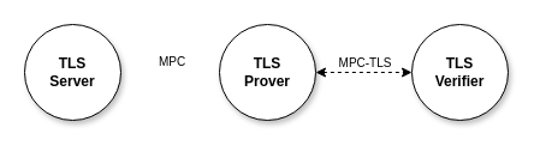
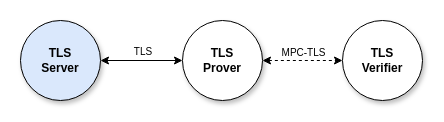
  <mxCell id="0" />
  <mxCell id="1" parent="0" />
  <mxCell id="2" value="TLS&lt;br&gt;Prover" style="ellipse;whiteSpace=wrap;html=1;aspect=fixed;shadow=1;fontStyle=1;connectable=1;" parent="1" vertex="1"><mxGeometry x="182" y="20" width="80" height="80" as="geometry" /></mxCell>
- <mxCell id="3" value="TLS&lt;br&gt;Server" style="ellipse;whiteSpace=wrap;html=1;aspect=fixed;shadow=1;fontStyle=1" parent="1" vertex="1"><mxGeometry x="20" y="20" width="80" height="80" as="geometry" /></mxCell>
+ <mxCell id="3" value="TLS&lt;br&gt;Server" style="ellipse;whiteSpace=wrap;html=1;aspect=fixed;shadow=1;fontStyle=1;fillColor=#dae8fc;" parent="1" vertex="1"><mxGeometry x="20" y="20" width="80" height="80" as="geometry" /></mxCell>
  <mxCell id="4" value="TLS&lt;br&gt;Verifier" style="ellipse;whiteSpace=wrap;html=1;aspect=fixed;shadow=1;fontStyle=1" parent="1" vertex="1"><mxGeometry x="342" y="20" width="80" height="80" as="geometry" /></mxCell>
- <mxCell id="6" value="MPC" style="whiteSpace=wrap;html=1;fillColor=none;strokeColor=none;fontSize=10;" parent="1" vertex="1"><mxGeometry x="108.5" y="46" width="67.5" height="10" as="geometry" /></mxCell>
+ <mxCell id="5" value="" style="endArrow=classic;startArrow=classic;html=1;rounded=0;entryX=0;entryY=0.5;entryDx=0;entryDy=0;" parent="1" source="3" target="2" edge="1"><mxGeometry width="50" height="50" relative="1" as="geometry"><mxPoint x="332" y="250" as="sourcePoint" /><mxPoint x="382" y="200" as="targetPoint" /></mxGeometry></mxCell>
+ <mxCell id="6" value="TLS" style="whiteSpace=wrap;html=1;fillColor=none;strokeColor=none;fontSize=10;" parent="1" vertex="1"><mxGeometry x="108.5" y="46" width="67.5" height="10" as="geometry" /></mxCell>
  <mxCell id="7" value="" style="endArrow=classic;html=1;rounded=0;startArrow=classic;startFill=1;exitX=1;exitY=0.5;exitDx=0;exitDy=0;entryX=0;entryY=0.5;entryDx=0;entryDy=0;dashed=1;" parent="1" source="2" target="4" edge="1"><mxGeometry width="50" height="50" relative="1" as="geometry"><mxPoint x="262" y="49" as="sourcePoint" /><mxPoint x="342" y="49" as="targetPoint" /></mxGeometry></mxCell>
  <mxCell id="8" value="MPC-TLS" style="edgeLabel;html=1;align=center;verticalAlign=middle;resizable=0;points=[];fontSize=10;labelBackgroundColor=none;" parent="7" vertex="1" connectable="0"><mxGeometry x="-0.507" relative="1" as="geometry"><mxPoint x="20" y="-9" as="offset" /></mxGeometry></mxCell>
